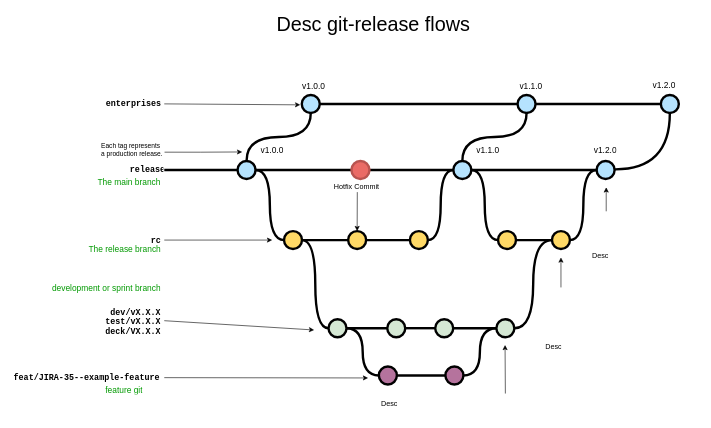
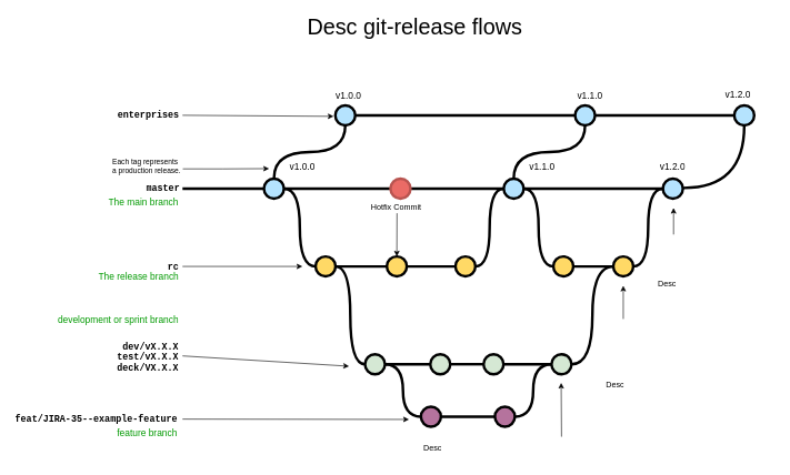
  <mxCell id="0" />
  <mxCell id="1" parent="0" />
  <mxCell id="2" value="" style="rounded=0;orthogonalLoop=1;jettySize=auto;html=1;entryX=0.5;entryY=0;entryDx=0;entryDy=0;entryPerimeter=0;" edge="1" parent="1" target="16"><mxGeometry relative="1" as="geometry"><mxPoint x="595" y="320" as="sourcePoint" /><mxPoint x="592.8" y="385" as="targetPoint" /></mxGeometry></mxCell>
  <mxCell id="3" value="Hotfix Commit" style="text;html=1;strokeColor=none;fillColor=none;align=center;verticalAlign=middle;whiteSpace=wrap;overflow=hidden;" vertex="1" parent="1"><mxGeometry x="553.5" y="302" width="80" height="18" as="geometry" /></mxCell>
  <mxCell id="4" value="" style="edgeStyle=orthogonalEdgeStyle;rounded=0;html=1;jettySize=auto;orthogonalLoop=1;plain-blue;endArrow=none;endFill=0;strokeWidth=4;strokeColor=#000000;entryX=0;entryY=0.5;entryDx=0;entryDy=0;entryPerimeter=0;" edge="1" parent="1" source="6" target="60"><mxGeometry x="272.25" y="653" as="geometry"><mxPoint x="575.25" y="283" as="targetPoint" /></mxGeometry></mxCell>
  <mxCell id="5" style="edgeStyle=orthogonalEdgeStyle;curved=1;rounded=0;html=1;exitX=1;exitY=0.5;exitPerimeter=0;entryX=0;entryY=0.5;entryPerimeter=0;endArrow=none;endFill=0;jettySize=auto;orthogonalLoop=1;strokeWidth=4;fontSize=15;" edge="1" parent="1" source="6" target="14"><mxGeometry relative="1" as="geometry" /></mxCell>
  <mxCell id="6" value="" style="verticalLabelPosition=bottom;verticalAlign=top;html=1;strokeWidth=4;shape=mxgraph.flowchart.on-page_reference;plain-blue;gradientColor=none;fillColor=#B5E3Fe;strokeColor=#000000;" vertex="1" parent="1"><mxGeometry x="395.25" y="268" width="30" height="30" as="geometry" /></mxCell>
  <mxCell id="7" value="" style="edgeStyle=orthogonalEdgeStyle;curved=1;rounded=0;orthogonalLoop=1;jettySize=auto;html=1;endArrow=none;endFill=0;strokeWidth=4;entryX=0;entryY=0.5;entryDx=0;entryDy=0;entryPerimeter=0;" edge="1" parent="1" source="9" target="10"><mxGeometry relative="1" as="geometry"><mxPoint x="867.5" y="283" as="targetPoint" /></mxGeometry></mxCell>
  <mxCell id="8" style="edgeStyle=orthogonalEdgeStyle;curved=1;rounded=0;orthogonalLoop=1;jettySize=auto;html=1;exitX=1;exitY=0.5;exitDx=0;exitDy=0;exitPerimeter=0;entryX=0;entryY=0.5;entryDx=0;entryDy=0;entryPerimeter=0;endArrow=none;endFill=0;strokeWidth=4;fontFamily=Courier New;fontColor=#009900;" edge="1" parent="1" source="9" target="46"><mxGeometry relative="1" as="geometry" /></mxCell>
  <mxCell id="9" value="" style="verticalLabelPosition=bottom;verticalAlign=top;html=1;strokeWidth=4;shape=mxgraph.flowchart.on-page_reference;plain-blue;gradientColor=none;strokeColor=#000000;fillColor=#B5E3FE;" vertex="1" parent="1"><mxGeometry x="755.25" y="268" width="30" height="30" as="geometry" /></mxCell>
  <mxCell id="10" value="" style="verticalLabelPosition=bottom;verticalAlign=top;html=1;strokeWidth=4;shape=mxgraph.flowchart.on-page_reference;plain-blue;gradientColor=none;strokeColor=#000000;fillColor=#B5E3FE;" vertex="1" parent="1"><mxGeometry x="994.25" y="268" width="30" height="30" as="geometry" /></mxCell>
  <mxCell id="11" value="" style="edgeStyle=orthogonalEdgeStyle;rounded=0;html=1;jettySize=auto;orthogonalLoop=1;strokeWidth=4;endArrow=none;endFill=0;exitX=1;exitY=0.5;exitDx=0;exitDy=0;" edge="1" parent="1" target="6" source="12"><mxGeometry x="172.25" y="653" as="geometry"><mxPoint x="283" y="283" as="sourcePoint" /></mxGeometry></mxCell>
- <mxCell id="12" value="release" style="text;html=1;strokeColor=none;fillColor=none;align=center;verticalAlign=middle;whiteSpace=wrap;overflow=hidden;fontSize=14;fontStyle=1;fontFamily=Courier New;" vertex="1" parent="1"><mxGeometry x="215" y="262" width="58" height="42" as="geometry" /></mxCell>
+ <mxCell id="12" value="master" style="text;html=1;strokeColor=none;fillColor=none;align=center;verticalAlign=middle;whiteSpace=wrap;overflow=hidden;fontSize=14;fontStyle=1;fontFamily=Courier New;" vertex="1" parent="1"><mxGeometry x="215" y="262" width="58" height="42" as="geometry" /></mxCell>
  <mxCell id="13" style="edgeStyle=orthogonalEdgeStyle;curved=1;rounded=0;html=1;exitX=1;exitY=0.5;exitPerimeter=0;endArrow=none;endFill=0;jettySize=auto;orthogonalLoop=1;strokeWidth=4;fontSize=15;" edge="1" parent="1" source="14" target="16"><mxGeometry relative="1" as="geometry" /></mxCell>
  <mxCell id="14" value="" style="verticalLabelPosition=bottom;verticalAlign=top;html=1;strokeWidth=4;shape=mxgraph.flowchart.on-page_reference;plain-purple;gradientColor=none;strokeColor=#000000;fillColor=#FFD966;" vertex="1" parent="1"><mxGeometry x="472.75" y="385" width="30" height="30" as="geometry" /></mxCell>
  <mxCell id="15" style="edgeStyle=orthogonalEdgeStyle;curved=1;rounded=0;html=1;exitX=1;exitY=0.5;exitPerimeter=0;entryX=0;entryY=0.5;entryPerimeter=0;endArrow=none;endFill=0;jettySize=auto;orthogonalLoop=1;strokeWidth=4;fontSize=15;" edge="1" parent="1" source="16" target="18"><mxGeometry relative="1" as="geometry" /></mxCell>
  <mxCell id="16" value="" style="verticalLabelPosition=bottom;verticalAlign=top;html=1;strokeWidth=4;shape=mxgraph.flowchart.on-page_reference;plain-purple;gradientColor=none;strokeColor=#000000;fillColor=#FFD966;" vertex="1" parent="1"><mxGeometry x="579.75" y="385" width="30" height="30" as="geometry" /></mxCell>
  <mxCell id="17" style="edgeStyle=orthogonalEdgeStyle;curved=1;rounded=0;html=1;exitX=1;exitY=0.5;exitPerimeter=0;entryX=0;entryY=0.5;entryPerimeter=0;endArrow=none;endFill=0;jettySize=auto;orthogonalLoop=1;strokeWidth=4;fontSize=15;" edge="1" parent="1" source="18" target="9"><mxGeometry relative="1" as="geometry" /></mxCell>
  <mxCell id="18" value="" style="verticalLabelPosition=bottom;verticalAlign=top;html=1;strokeWidth=4;shape=mxgraph.flowchart.on-page_reference;plain-purple;gradientColor=none;strokeColor=#000000;fillColor=#FFD966;" vertex="1" parent="1"><mxGeometry x="682.75" y="385" width="30" height="30" as="geometry" /></mxCell>
  <mxCell id="19" value="rc" style="text;html=1;strokeColor=none;fillColor=none;align=left;verticalAlign=middle;whiteSpace=wrap;overflow=hidden;fontSize=14;fontStyle=1;fontFamily=Courier New;" vertex="1" parent="1"><mxGeometry x="249" y="390" width="24" height="20" as="geometry" /></mxCell>
  <mxCell id="20" value="" style="edgeStyle=orthogonalEdgeStyle;rounded=0;orthogonalLoop=1;jettySize=auto;html=1;endArrow=none;endFill=0;strokeWidth=4;" edge="1" parent="1" source="23" target="25"><mxGeometry relative="1" as="geometry" /></mxCell>
  <mxCell id="21" style="edgeStyle=orthogonalEdgeStyle;rounded=0;orthogonalLoop=1;jettySize=auto;html=1;entryX=1;entryY=0.5;entryDx=0;entryDy=0;entryPerimeter=0;endArrow=none;endFill=0;strokeWidth=4;curved=1;" edge="1" parent="1" source="23" target="14"><mxGeometry relative="1" as="geometry" /></mxCell>
  <mxCell id="22" style="edgeStyle=orthogonalEdgeStyle;curved=1;rounded=0;orthogonalLoop=1;jettySize=auto;html=1;exitX=1;exitY=0.5;exitDx=0;exitDy=0;exitPerimeter=0;entryX=0;entryY=0.5;entryDx=0;entryDy=0;entryPerimeter=0;endArrow=none;endFill=0;strokeWidth=4;fontFamily=Courier New;fontColor=#009900;" edge="1" parent="1" source="23" target="32"><mxGeometry relative="1" as="geometry" /></mxCell>
  <mxCell id="23" value="" style="verticalLabelPosition=bottom;verticalAlign=top;html=1;strokeWidth=4;shape=mxgraph.flowchart.on-page_reference;plain-purple;gradientColor=none;strokeColor=#000000;fillColor=#D5E8D4;" vertex="1" parent="1"><mxGeometry x="547" y="532" width="30" height="30" as="geometry" /></mxCell>
  <mxCell id="24" value="" style="edgeStyle=orthogonalEdgeStyle;curved=1;rounded=0;orthogonalLoop=1;jettySize=auto;html=1;endArrow=none;endFill=0;strokeWidth=4;" edge="1" parent="1" source="25" target="27"><mxGeometry relative="1" as="geometry" /></mxCell>
  <mxCell id="25" value="" style="verticalLabelPosition=bottom;verticalAlign=top;html=1;strokeWidth=4;shape=mxgraph.flowchart.on-page_reference;plain-purple;gradientColor=none;strokeColor=#000000;fillColor=#D5E8D4;" vertex="1" parent="1"><mxGeometry x="645" y="532" width="30" height="30" as="geometry" /></mxCell>
  <mxCell id="26" value="" style="edgeStyle=orthogonalEdgeStyle;curved=1;rounded=0;orthogonalLoop=1;jettySize=auto;html=1;endArrow=none;endFill=0;strokeWidth=4;fontFamily=Courier New;fontColor=#009900;" edge="1" parent="1" source="27" target="29"><mxGeometry relative="1" as="geometry" /></mxCell>
  <mxCell id="27" value="" style="verticalLabelPosition=bottom;verticalAlign=top;html=1;strokeWidth=4;shape=mxgraph.flowchart.on-page_reference;plain-purple;gradientColor=none;strokeColor=#000000;fillColor=#D5E8D4;" vertex="1" parent="1"><mxGeometry x="725" y="532" width="30" height="30" as="geometry" /></mxCell>
  <mxCell id="28" style="edgeStyle=orthogonalEdgeStyle;curved=1;rounded=0;orthogonalLoop=1;jettySize=auto;html=1;entryX=0;entryY=0.5;entryDx=0;entryDy=0;entryPerimeter=0;endArrow=none;endFill=0;strokeWidth=4;fontFamily=Courier New;fontColor=#009900;" edge="1" parent="1" source="29" target="48"><mxGeometry relative="1" as="geometry" /></mxCell>
  <mxCell id="29" value="" style="verticalLabelPosition=bottom;verticalAlign=top;html=1;strokeWidth=4;shape=mxgraph.flowchart.on-page_reference;plain-purple;gradientColor=none;strokeColor=#000000;fillColor=#D5E8D4;" vertex="1" parent="1"><mxGeometry x="827" y="532" width="30" height="30" as="geometry" /></mxCell>
  <mxCell id="30" value="&amp;nbsp;dev/vX.X.X&lt;br&gt;test/vX.X.X&lt;br&gt;deck/VX.X.X" style="text;html=1;strokeColor=none;fillColor=none;align=left;verticalAlign=middle;whiteSpace=wrap;overflow=hidden;fontSize=14;fontStyle=1;fontFamily=Courier New;" vertex="1" parent="1"><mxGeometry x="173" y="509.5" width="100" height="50" as="geometry" /></mxCell>
  <mxCell id="31" value="" style="edgeStyle=orthogonalEdgeStyle;rounded=0;orthogonalLoop=1;jettySize=auto;html=1;endArrow=none;endFill=0;strokeWidth=4;" edge="1" parent="1" source="32" target="34"><mxGeometry relative="1" as="geometry" /></mxCell>
  <mxCell id="32" value="" style="verticalLabelPosition=bottom;verticalAlign=top;html=1;strokeWidth=4;shape=mxgraph.flowchart.on-page_reference;plain-purple;gradientColor=none;strokeColor=#000000;fillColor=#B5739D;" vertex="1" parent="1"><mxGeometry x="631" y="611" width="30" height="30" as="geometry" /></mxCell>
  <mxCell id="33" style="edgeStyle=orthogonalEdgeStyle;curved=1;rounded=0;orthogonalLoop=1;jettySize=auto;html=1;exitX=1;exitY=0.5;exitDx=0;exitDy=0;exitPerimeter=0;entryX=0;entryY=0.5;entryDx=0;entryDy=0;entryPerimeter=0;endArrow=none;endFill=0;strokeWidth=4;fontFamily=Courier New;fontColor=#009900;" edge="1" parent="1" source="34" target="29"><mxGeometry relative="1" as="geometry" /></mxCell>
  <mxCell id="34" value="" style="verticalLabelPosition=bottom;verticalAlign=top;html=1;strokeWidth=4;shape=mxgraph.flowchart.on-page_reference;plain-purple;gradientColor=none;strokeColor=#000000;fillColor=#B5739D;" vertex="1" parent="1"><mxGeometry x="742" y="611" width="30" height="30" as="geometry" /></mxCell>
  <mxCell id="35" value="feat/JIRA-35--example-feature" style="text;html=1;strokeColor=none;fillColor=none;align=left;verticalAlign=middle;whiteSpace=wrap;overflow=hidden;fontSize=14;fontStyle=1;fontFamily=Courier New;" vertex="1" parent="1"><mxGeometry x="20.38" y="611" width="252.62" height="37" as="geometry" /></mxCell>
  <mxCell id="36" value="development or sprint branch" style="text;html=1;strokeColor=none;fillColor=none;align=left;verticalAlign=middle;whiteSpace=wrap;overflow=hidden;fontSize=14;fontStyle=0;fontColor=#009900;" vertex="1" parent="1"><mxGeometry x="84" y="469.5" width="189" height="20" as="geometry" /></mxCell>
- <mxCell id="37" value="feature git" style="text;html=1;strokeColor=none;fillColor=none;align=left;verticalAlign=middle;whiteSpace=wrap;overflow=hidden;fontSize=14;fontStyle=0;fontColor=#009900;" vertex="1" parent="1"><mxGeometry x="173" y="639" width="100" height="20" as="geometry" /></mxCell>
+ <mxCell id="37" value="feature branch" style="text;html=1;strokeColor=none;fillColor=none;align=left;verticalAlign=middle;whiteSpace=wrap;overflow=hidden;fontSize=14;fontStyle=0;fontColor=#009900;" vertex="1" parent="1"><mxGeometry x="173" y="639" width="100" height="20" as="geometry" /></mxCell>
  <mxCell id="38" value="The release branch" style="text;html=1;strokeColor=none;fillColor=none;align=left;verticalAlign=middle;whiteSpace=wrap;overflow=hidden;fontSize=14;fontStyle=0;fontColor=#009900;" vertex="1" parent="1"><mxGeometry x="145.13" y="405" width="127.87" height="20" as="geometry" /></mxCell>
  <mxCell id="39" value="The main branch&lt;br&gt;" style="text;html=1;strokeColor=none;fillColor=none;align=left;verticalAlign=middle;whiteSpace=wrap;overflow=hidden;fontSize=14;fontStyle=0;fontColor=#009900;" vertex="1" parent="1"><mxGeometry x="160.13" y="292" width="112.87" height="20" as="geometry" /></mxCell>
  <mxCell id="40" value="" style="endArrow=classic;html=1;strokeWidth=1;fontFamily=Courier New;fontColor=#009900;exitX=1;exitY=0.5;exitDx=0;exitDy=0;" edge="1" parent="1" source="35"><mxGeometry width="50" height="50" relative="1" as="geometry"><mxPoint x="315.88" y="634.5" as="sourcePoint" /><mxPoint x="613" y="630" as="targetPoint" /></mxGeometry></mxCell>
  <mxCell id="41" value="" style="endArrow=classic;html=1;strokeWidth=1;fontFamily=Courier New;fontColor=#009900;exitX=1;exitY=0.5;exitDx=0;exitDy=0;" edge="1" parent="1" source="30"><mxGeometry width="50" height="50" relative="1" as="geometry"><mxPoint x="323" y="550" as="sourcePoint" /><mxPoint x="523" y="550" as="targetPoint" /></mxGeometry></mxCell>
  <mxCell id="42" value="" style="endArrow=classic;html=1;strokeWidth=1;fontFamily=Courier New;fontColor=#009900;exitX=1;exitY=0.5;exitDx=0;exitDy=0;" edge="1" parent="1" source="19"><mxGeometry width="50" height="50" relative="1" as="geometry"><mxPoint x="349.75" y="400" as="sourcePoint" /><mxPoint x="453" y="400" as="targetPoint" /></mxGeometry></mxCell>
  <mxCell id="43" value="v1.1.0" style="text;html=1;strokeColor=none;fillColor=none;align=center;verticalAlign=middle;whiteSpace=wrap;overflow=hidden;fontSize=14;" vertex="1" parent="1"><mxGeometry x="758.25" y="240" width="110" height="20" as="geometry" /></mxCell>
  <mxCell id="44" value="v1.0.0" style="text;html=1;strokeColor=none;fillColor=none;align=center;verticalAlign=middle;whiteSpace=wrap;overflow=hidden;fontSize=14;" vertex="1" parent="1"><mxGeometry x="414.25" y="240" width="77.75" height="20" as="geometry" /></mxCell>
  <mxCell id="45" value="" style="edgeStyle=orthogonalEdgeStyle;curved=1;rounded=0;orthogonalLoop=1;jettySize=auto;html=1;endArrow=none;endFill=0;strokeWidth=4;fontFamily=Courier New;fontColor=#009900;" edge="1" parent="1" source="46" target="48"><mxGeometry relative="1" as="geometry" /></mxCell>
  <mxCell id="46" value="" style="verticalLabelPosition=bottom;verticalAlign=top;html=1;strokeWidth=4;shape=mxgraph.flowchart.on-page_reference;plain-purple;gradientColor=none;strokeColor=#000000;fillColor=#FFD966;" vertex="1" parent="1"><mxGeometry x="829.75" y="385" width="30" height="30" as="geometry" /></mxCell>
  <mxCell id="47" style="edgeStyle=orthogonalEdgeStyle;curved=1;rounded=0;orthogonalLoop=1;jettySize=auto;html=1;entryX=0;entryY=0.5;entryDx=0;entryDy=0;entryPerimeter=0;endArrow=none;endFill=0;strokeWidth=4;fontFamily=Courier New;fontColor=#009900;" edge="1" parent="1" source="48" target="10"><mxGeometry relative="1" as="geometry" /></mxCell>
  <mxCell id="48" value="" style="verticalLabelPosition=bottom;verticalAlign=top;html=1;strokeWidth=4;shape=mxgraph.flowchart.on-page_reference;plain-purple;gradientColor=none;strokeColor=#000000;fillColor=#FFD966;" vertex="1" parent="1"><mxGeometry x="919.75" y="385" width="30" height="30" as="geometry" /></mxCell>
  <mxCell id="49" value="v1.2.0" style="text;html=1;strokeColor=none;fillColor=none;align=center;verticalAlign=middle;whiteSpace=wrap;overflow=hidden;fontSize=14;" vertex="1" parent="1"><mxGeometry x="954.25" y="240" width="110" height="20" as="geometry" /></mxCell>
  <mxCell id="50" value="" style="endArrow=classic;html=1;strokeWidth=1;fontFamily=Courier New;fontColor=#009900;exitX=0.5;exitY=0;exitDx=0;exitDy=0;" edge="1" parent="1" source="53"><mxGeometry width="50" height="50" relative="1" as="geometry"><mxPoint x="841.5" y="806.5" as="sourcePoint" /><mxPoint x="841.5" y="575" as="targetPoint" /></mxGeometry></mxCell>
  <mxCell id="51" value="" style="endArrow=classic;html=1;strokeWidth=1;fontFamily=Courier New;fontColor=#009900;" edge="1" parent="1"><mxGeometry width="50" height="50" relative="1" as="geometry"><mxPoint x="934.75" y="479" as="sourcePoint" /><mxPoint x="934.75" y="429" as="targetPoint" /></mxGeometry></mxCell>
  <mxCell id="52" value="&lt;span style=&quot;text-align: center&quot;&gt;Desc&lt;br&gt;&lt;/span&gt;" style="text;html=1;strokeColor=none;fillColor=none;align=left;verticalAlign=middle;whiteSpace=wrap;overflow=hidden;fontSize=12;fontStyle=0;fontColor=#000000;" vertex="1" parent="1"><mxGeometry x="907" y="546" width="163.25" height="66" as="geometry" /></mxCell>
  <mxCell id="53" value="&lt;div style=&quot;&quot;&gt;&lt;span&gt;Desc&lt;/span&gt;&lt;/div&gt;" style="text;html=1;strokeColor=none;fillColor=none;align=left;verticalAlign=middle;whiteSpace=wrap;overflow=hidden;fontSize=12;fontStyle=0;fontColor=#000000;" vertex="1" parent="1"><mxGeometry x="632.88" y="656" width="418.25" height="36" as="geometry" /></mxCell>
  <mxCell id="54" value="" style="edgeStyle=orthogonalEdgeStyle;rounded=0;orthogonalLoop=1;jettySize=auto;html=1;fontSize=12;fontColor=#000000;exitX=1.004;exitY=0.589;exitDx=0;exitDy=0;exitPerimeter=0;" edge="1" parent="1" source="55"><mxGeometry relative="1" as="geometry"><mxPoint x="403" y="253" as="targetPoint" /><Array as="points"><mxPoint x="333" y="253" /></Array><mxPoint x="283" y="253" as="sourcePoint" /></mxGeometry></mxCell>
  <mxCell id="55" value="&lt;span style=&quot;text-align: center; font-size: 11px;&quot;&gt;Each tag represents a production release.&lt;/span&gt;" style="text;html=1;strokeColor=none;fillColor=none;align=left;verticalAlign=middle;whiteSpace=wrap;overflow=hidden;fontSize=11;fontStyle=0;fontColor=#000000;" vertex="1" parent="1"><mxGeometry x="166" y="231" width="107" height="38" as="geometry" /></mxCell>
  <mxCell id="56" value="Desc git-release flows" style="text;html=1;strokeColor=none;fillColor=none;align=center;verticalAlign=middle;whiteSpace=wrap;rounded=0;fontSize=33;fontColor=#000000;" vertex="1" parent="1"><mxGeometry x="353" y="20" width="538" height="40" as="geometry" /></mxCell>
  <mxCell id="57" value="" style="endArrow=classic;html=1;strokeWidth=1;fontFamily=Courier New;fontColor=#009900;" edge="1" parent="1"><mxGeometry width="50" height="50" relative="1" as="geometry"><mxPoint x="1010.25" y="352" as="sourcePoint" /><mxPoint x="1010.25" y="312" as="targetPoint" /></mxGeometry></mxCell>
  <mxCell id="58" value="&lt;span style=&quot;text-align: center&quot;&gt;Desc&lt;br&gt;&lt;/span&gt;" style="text;html=1;strokeColor=none;fillColor=none;align=left;verticalAlign=middle;whiteSpace=wrap;overflow=hidden;fontSize=12;fontStyle=0;fontColor=#000000;" vertex="1" parent="1"><mxGeometry x="985.25" y="385" width="167.75" height="81" as="geometry" /></mxCell>
  <mxCell id="59" value="" style="edgeStyle=orthogonalEdgeStyle;rounded=0;orthogonalLoop=1;jettySize=auto;html=1;fontSize=15;endArrow=none;endFill=0;strokeWidth=4;entryX=0;entryY=0.5;entryDx=0;entryDy=0;entryPerimeter=0;" edge="1" parent="1" source="60" target="9"><mxGeometry relative="1" as="geometry"><mxPoint x="693.25" y="283" as="targetPoint" /></mxGeometry></mxCell>
  <mxCell id="60" value="" style="verticalLabelPosition=bottom;verticalAlign=top;html=1;strokeWidth=4;shape=mxgraph.flowchart.on-page_reference;plain-blue;gradientColor=#EA6B66;strokeColor=#B85450;fillColor=#EA6B66;" vertex="1" parent="1"><mxGeometry x="585.25" y="268" width="30" height="30" as="geometry" /></mxCell>
  <mxCell id="61" value="" style="edgeStyle=orthogonalEdgeStyle;rounded=0;html=1;jettySize=auto;orthogonalLoop=1;plain-blue;endArrow=none;endFill=0;strokeWidth=4;strokeColor=#000000;entryX=0;entryY=0.5;entryDx=0;entryDy=0;entryPerimeter=0;" edge="1" parent="1" source="62" target="64"><mxGeometry x="379.38" y="543" as="geometry"><mxPoint x="692.38" y="173" as="targetPoint" /></mxGeometry></mxCell>
  <mxCell id="62" value="" style="verticalLabelPosition=bottom;verticalAlign=top;html=1;strokeWidth=4;shape=mxgraph.flowchart.on-page_reference;plain-blue;gradientColor=none;fillColor=#B5E3Fe;strokeColor=#000000;" vertex="1" parent="1"><mxGeometry x="502.38" y="158" width="30" height="30" as="geometry" /></mxCell>
  <mxCell id="63" value="" style="edgeStyle=orthogonalEdgeStyle;curved=1;rounded=0;orthogonalLoop=1;jettySize=auto;html=1;endArrow=none;endFill=0;strokeWidth=4;entryX=0;entryY=0.5;entryDx=0;entryDy=0;entryPerimeter=0;" edge="1" parent="1" source="64" target="65"><mxGeometry relative="1" as="geometry"><mxPoint x="974.63" y="173" as="targetPoint" /></mxGeometry></mxCell>
  <mxCell id="64" value="" style="verticalLabelPosition=bottom;verticalAlign=top;html=1;strokeWidth=4;shape=mxgraph.flowchart.on-page_reference;plain-blue;gradientColor=none;strokeColor=#000000;fillColor=#B5E3FE;" vertex="1" parent="1"><mxGeometry x="862.38" y="158" width="30" height="30" as="geometry" /></mxCell>
  <mxCell id="65" value="" style="verticalLabelPosition=bottom;verticalAlign=top;html=1;strokeWidth=4;shape=mxgraph.flowchart.on-page_reference;plain-blue;gradientColor=none;strokeColor=#000;fillColor=#B5E3FE;" vertex="1" parent="1"><mxGeometry x="1101.38" y="158" width="30" height="30" as="geometry" /></mxCell>
  <mxCell id="66" value="enterprises" style="text;html=1;strokeColor=none;fillColor=none;align=center;verticalAlign=middle;whiteSpace=wrap;overflow=hidden;fontSize=14;fontStyle=1;fontFamily=Courier New;" vertex="1" parent="1"><mxGeometry x="171.13" y="152" width="101.87" height="42" as="geometry" /></mxCell>
  <mxCell id="67" value="v1.1.0" style="text;html=1;strokeColor=none;fillColor=none;align=center;verticalAlign=middle;whiteSpace=wrap;overflow=hidden;fontSize=14;" vertex="1" parent="1"><mxGeometry x="830.38" y="132" width="110" height="20" as="geometry" /></mxCell>
  <mxCell id="68" value="v1.0.0" style="text;html=1;strokeColor=none;fillColor=none;align=center;verticalAlign=middle;whiteSpace=wrap;overflow=hidden;fontSize=14;" vertex="1" parent="1"><mxGeometry x="482.38" y="132" width="80.62" height="20" as="geometry" /></mxCell>
  <mxCell id="69" value="v1.2.0" style="text;html=1;strokeColor=none;fillColor=none;align=center;verticalAlign=middle;whiteSpace=wrap;overflow=hidden;fontSize=14;" vertex="1" parent="1"><mxGeometry x="1052.38" y="130" width="110" height="20" as="geometry" /></mxCell>
  <mxCell id="70" style="edgeStyle=orthogonalEdgeStyle;curved=1;rounded=0;html=1;exitX=0.5;exitY=0;exitPerimeter=0;entryX=0.5;entryY=1;entryPerimeter=0;endArrow=none;endFill=0;jettySize=auto;orthogonalLoop=1;strokeWidth=4;fontSize=15;exitDx=0;exitDy=0;entryDx=0;entryDy=0;" edge="1" parent="1" source="6" target="62"><mxGeometry relative="1" as="geometry"><mxPoint x="434.38" y="219" as="sourcePoint" /><mxPoint x="482.38" y="304" as="targetPoint" /></mxGeometry></mxCell>
  <mxCell id="71" style="edgeStyle=orthogonalEdgeStyle;curved=1;rounded=0;html=1;exitX=0.5;exitY=0;exitPerimeter=0;endArrow=none;endFill=0;jettySize=auto;orthogonalLoop=1;strokeWidth=4;fontSize=15;exitDx=0;exitDy=0;entryX=0.5;entryY=1;entryDx=0;entryDy=0;entryPerimeter=0;" edge="1" parent="1" source="9" target="64"><mxGeometry relative="1" as="geometry"><mxPoint x="774.75" y="262" as="sourcePoint" /><mxPoint x="873" y="190" as="targetPoint" /></mxGeometry></mxCell>
  <mxCell id="72" style="edgeStyle=orthogonalEdgeStyle;curved=1;rounded=0;html=1;exitX=0.5;exitY=0;exitPerimeter=0;endArrow=none;endFill=0;jettySize=auto;orthogonalLoop=1;strokeWidth=4;fontSize=15;exitDx=0;exitDy=0;" edge="1" parent="1" target="65"><mxGeometry relative="1" as="geometry"><mxPoint x="1024.38" y="282" as="sourcePoint" /><mxPoint x="1113" y="190" as="targetPoint" /></mxGeometry></mxCell>
  <mxCell id="73" value="" style="endArrow=classic;html=1;strokeWidth=1;fontFamily=Courier New;fontColor=#009900;exitX=1;exitY=0.5;exitDx=0;exitDy=0;entryX=-0.086;entryY=0.547;entryDx=0;entryDy=0;entryPerimeter=0;" edge="1" parent="1" target="62"><mxGeometry width="50" height="50" relative="1" as="geometry"><mxPoint x="273" y="172.8" as="sourcePoint" /><mxPoint x="429.75" y="172.8" as="targetPoint" /></mxGeometry></mxCell>
